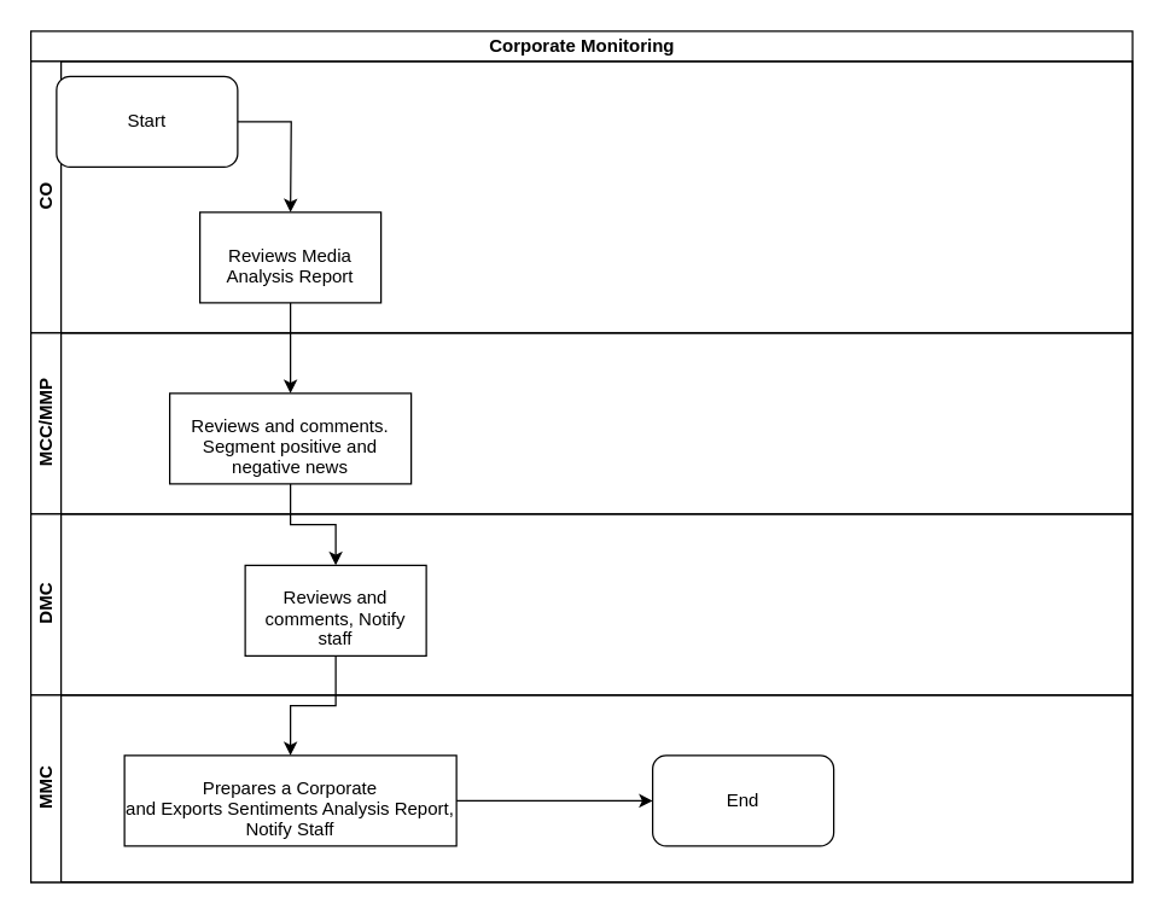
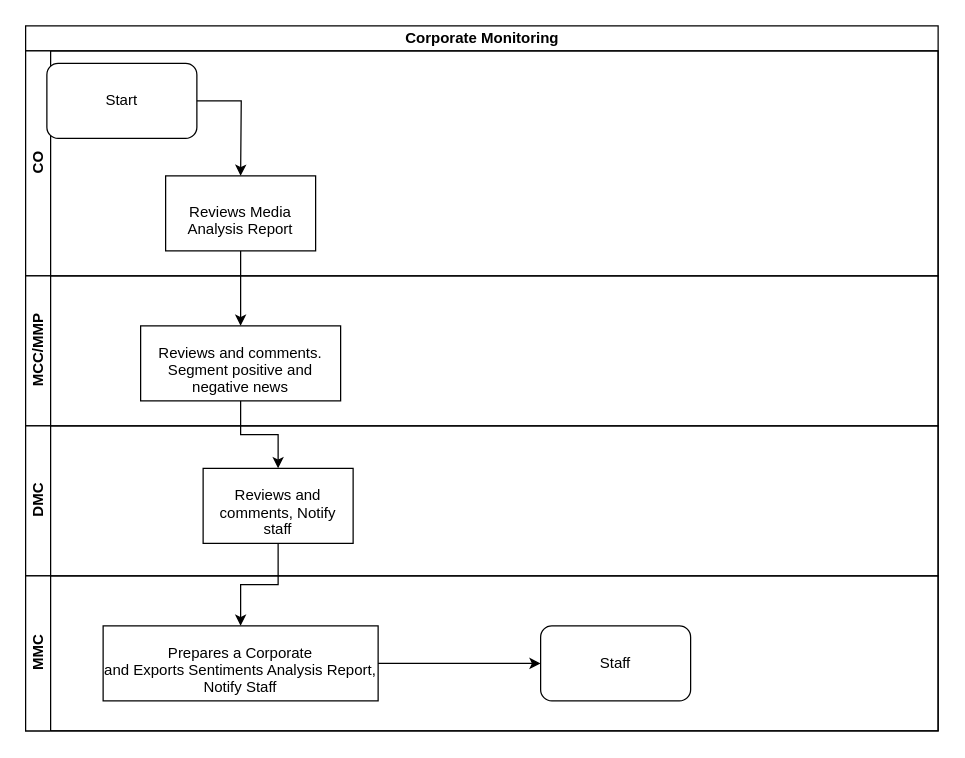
  <mxCell id="0" />
  <mxCell id="1" parent="0" />
  <mxCell id="2" value="Corporate Monitoring" style="swimlane;html=1;childLayout=stackLayout;resizeParent=1;resizeParentMax=0;horizontal=1;startSize=20;horizontalStack=0;" vertex="1" parent="1"><mxGeometry x="20" y="20" width="730" height="564" as="geometry" /></mxCell>
  <mxCell id="3" value="CO" style="swimlane;html=1;startSize=20;horizontal=0;" vertex="1" parent="2"><mxGeometry y="20" width="730" height="180" as="geometry" /></mxCell>
  <mxCell id="4" value="Start" style="rounded=1;whiteSpace=wrap;html=1;" vertex="1" parent="3"><mxGeometry x="17" y="10" width="120" height="60" as="geometry" /></mxCell>
  <mxCell id="5" value="&lt;br/&gt;&lt;p style=&quot;margin-bottom: 0in ; line-height: 115%&quot;&gt;Reviews Media&lt;br/&gt;Analysis Report&lt;/p&gt;&lt;br/&gt;" style="rounded=0;whiteSpace=wrap;html=1;" vertex="1" parent="3"><mxGeometry x="112" y="100" width="120" height="60" as="geometry" /></mxCell>
  <mxCell id="6" value="MCC/MMP" style="swimlane;html=1;startSize=20;horizontal=0;" vertex="1" parent="2"><mxGeometry y="200" width="730" height="120" as="geometry" /></mxCell>
  <mxCell id="7" value="&lt;br/&gt;&lt;p style=&quot;margin-bottom: 0in ; line-height: 115%&quot;&gt;Reviews and comments. Segment positive and&lt;br/&gt;negative news&lt;/p&gt;&lt;br/&gt;" style="whiteSpace=wrap;html=1;rounded=0;" vertex="1" parent="6"><mxGeometry x="92" y="40" width="160" height="60" as="geometry" /></mxCell>
  <mxCell id="8" value="DMC" style="swimlane;html=1;startSize=20;horizontal=0;" vertex="1" parent="2"><mxGeometry y="320" width="730" height="120" as="geometry" /></mxCell>
  <mxCell id="9" value="&lt;br/&gt;&lt;p style=&quot;margin-bottom: 0in ; line-height: 115%&quot;&gt;Reviews and comments, Notify staff&lt;/p&gt;&lt;br/&gt;" style="whiteSpace=wrap;html=1;rounded=0;" vertex="1" parent="8"><mxGeometry x="142" y="34" width="120" height="60" as="geometry" /></mxCell>
  <mxCell id="10" value="MMC" style="swimlane;html=1;startSize=20;horizontal=0;" vertex="1" parent="2"><mxGeometry y="440" width="730" height="124" as="geometry" /></mxCell>
- <mxCell id="11" value="End" style="rounded=1;whiteSpace=wrap;html=1;" vertex="1" parent="10"><mxGeometry x="412" y="40" width="120" height="60" as="geometry" /></mxCell>
+ <mxCell id="11" value="Staff" style="rounded=1;whiteSpace=wrap;html=1;" vertex="1" parent="10"><mxGeometry x="412" y="40" width="120" height="60" as="geometry" /></mxCell>
  <mxCell id="12" value="&lt;br/&gt;&lt;p style=&quot;margin-bottom: 0in ; line-height: 115%&quot;&gt;Prepares a Corporate&lt;br/&gt;and Exports Sentiments Analysis Report, Notify Staff&lt;/p&gt;&lt;br/&gt;" style="whiteSpace=wrap;html=1;rounded=0;" vertex="1" parent="10"><mxGeometry x="62" y="40" width="220" height="60" as="geometry" /></mxCell>
  <mxCell id="13" value="" style="edgeStyle=orthogonalEdgeStyle;rounded=0;orthogonalLoop=1;jettySize=auto;html=1;" edge="1" parent="2" source="5" target="7"><mxGeometry relative="1" as="geometry" /></mxCell>
  <mxCell id="14" value="" style="edgeStyle=orthogonalEdgeStyle;rounded=0;orthogonalLoop=1;jettySize=auto;html=1;" edge="1" parent="2" source="7" target="9"><mxGeometry relative="1" as="geometry" /></mxCell>
  <mxCell id="15" value="" style="edgeStyle=orthogonalEdgeStyle;rounded=0;orthogonalLoop=1;jettySize=auto;html=1;" edge="1" parent="2" source="9" target="12"><mxGeometry relative="1" as="geometry" /></mxCell>
  <mxCell id="16" value="" style="edgeStyle=orthogonalEdgeStyle;rounded=0;orthogonalLoop=1;jettySize=auto;html=1;" edge="1" parent="1" source="4"><mxGeometry relative="1" as="geometry"><mxPoint x="192" y="140" as="targetPoint" /></mxGeometry></mxCell>
  <mxCell id="17" value="" style="edgeStyle=orthogonalEdgeStyle;rounded=0;orthogonalLoop=1;jettySize=auto;html=1;" edge="1" parent="1" source="12"><mxGeometry relative="1" as="geometry"><mxPoint x="432" y="530" as="targetPoint" /></mxGeometry></mxCell>
